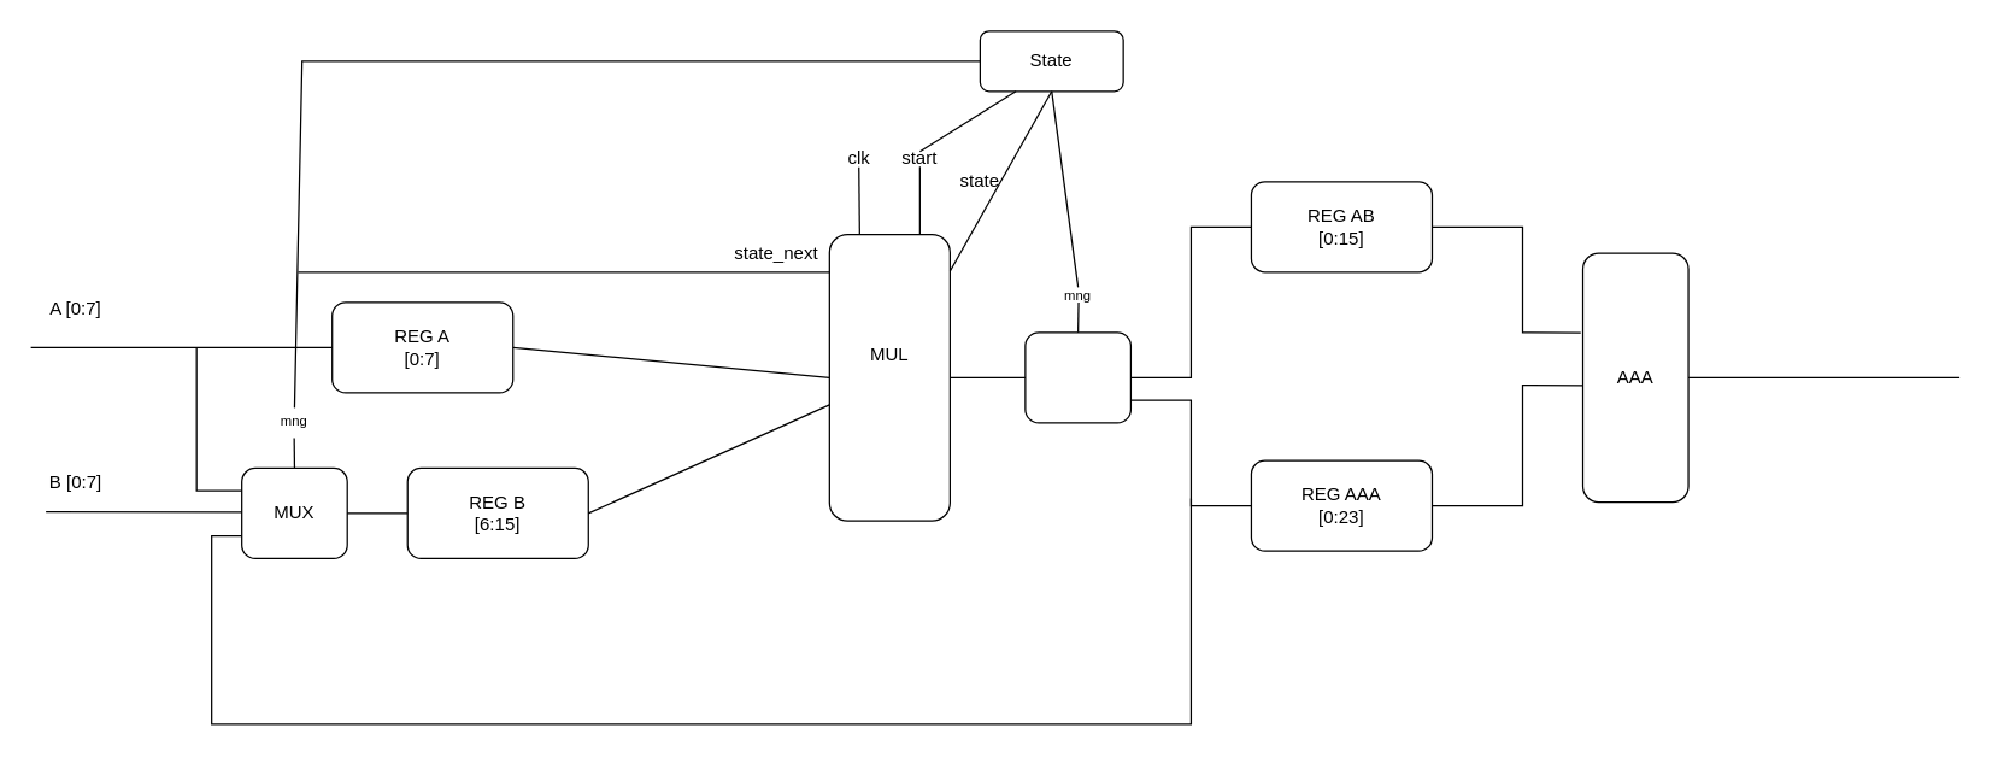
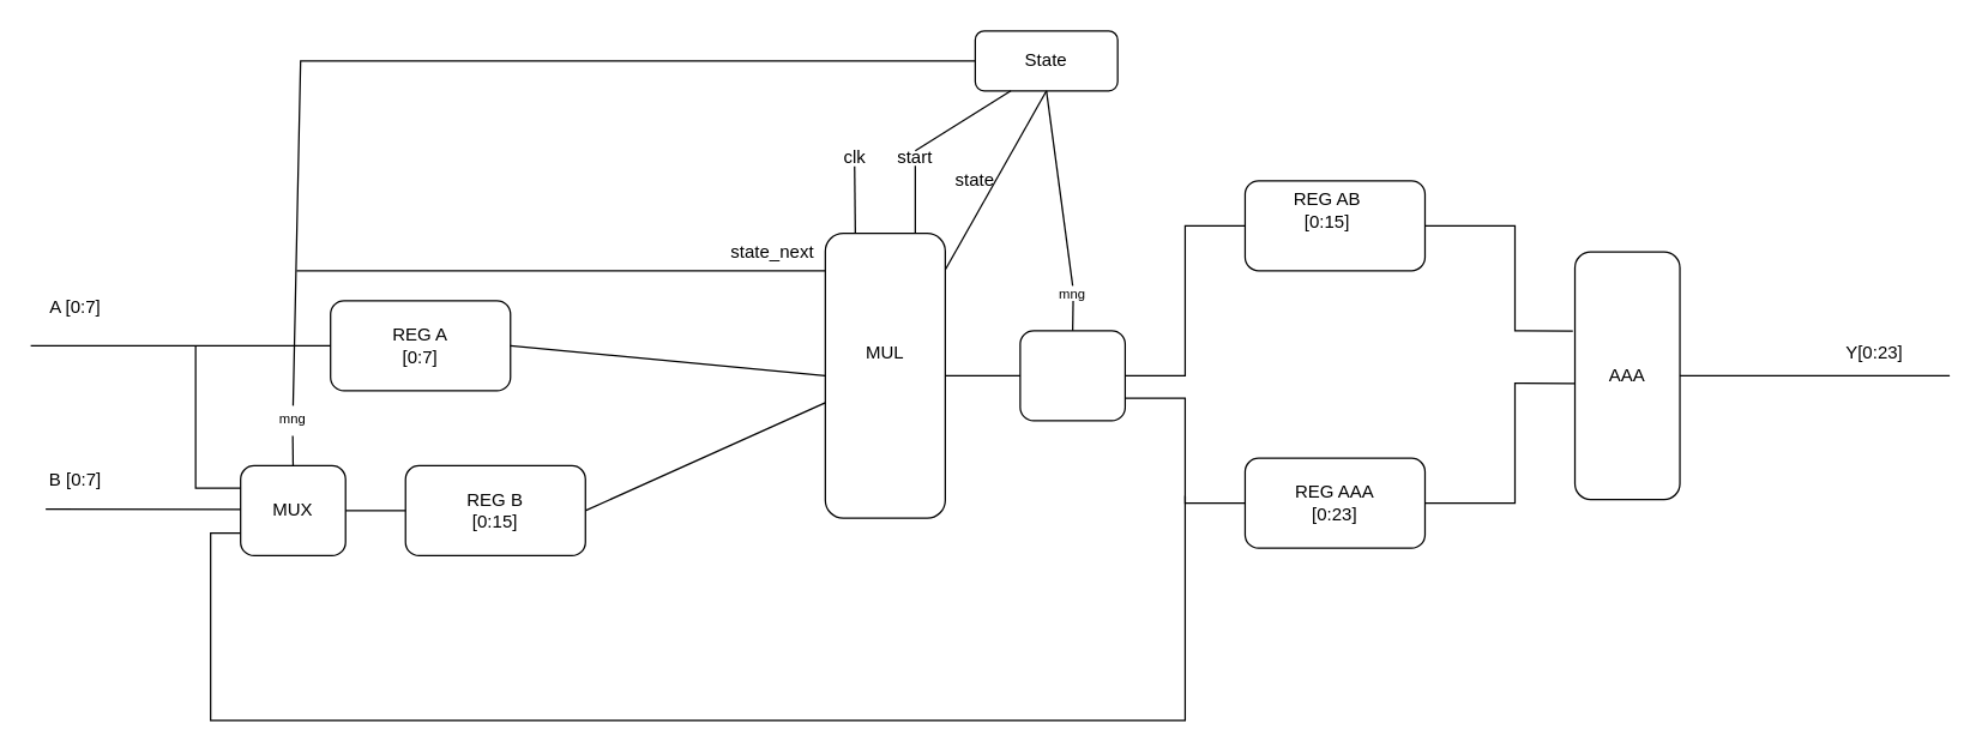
  <mxCell id="0" />
  <mxCell id="1" parent="0" />
  <mxCell id="2" value="" style="rounded=1;whiteSpace=wrap;html=1;" parent="1" vertex="1"><mxGeometry x="220" y="200" width="120" height="60" as="geometry" /></mxCell>
  <mxCell id="3" value="" style="rounded=1;whiteSpace=wrap;html=1;" parent="1" vertex="1"><mxGeometry x="270" y="310" width="120" height="60" as="geometry" /></mxCell>
  <mxCell id="4" value="" style="rounded=1;whiteSpace=wrap;html=1;" parent="1" vertex="1"><mxGeometry x="160" y="310" width="70" height="60" as="geometry" /></mxCell>
  <mxCell id="5" value="" style="rounded=1;whiteSpace=wrap;html=1;" parent="1" vertex="1"><mxGeometry x="680" y="220" width="70" height="60" as="geometry" /></mxCell>
  <mxCell id="6" value="" style="rounded=1;whiteSpace=wrap;html=1;" parent="1" vertex="1"><mxGeometry x="830" y="120" width="120" height="60" as="geometry" /></mxCell>
  <mxCell id="7" value="" style="rounded=1;whiteSpace=wrap;html=1;" parent="1" vertex="1"><mxGeometry x="830" y="305" width="120" height="60" as="geometry" /></mxCell>
  <mxCell id="8" value="" style="rounded=1;whiteSpace=wrap;html=1;" parent="1" vertex="1"><mxGeometry x="550" y="155" width="80" height="190" as="geometry" /></mxCell>
  <mxCell id="9" value="" style="rounded=1;whiteSpace=wrap;html=1;" parent="1" vertex="1"><mxGeometry x="1050" y="167.5" width="70" height="165" as="geometry" /></mxCell>
  <mxCell id="10" value="" style="endArrow=none;html=1;rounded=0;entryX=1;entryY=0.5;entryDx=0;entryDy=0;exitX=0;exitY=0.5;exitDx=0;exitDy=0;" parent="1" source="5" target="8" edge="1"><mxGeometry width="50" height="50" relative="1" as="geometry"><mxPoint x="320" y="390" as="sourcePoint" /><mxPoint x="370" y="340" as="targetPoint" /></mxGeometry></mxCell>
  <mxCell id="11" value="" style="endArrow=none;html=1;rounded=0;entryX=1;entryY=0.5;entryDx=0;entryDy=0;exitX=0;exitY=0.5;exitDx=0;exitDy=0;" parent="1" source="6" target="5" edge="1"><mxGeometry width="50" height="50" relative="1" as="geometry"><mxPoint x="320" y="390" as="sourcePoint" /><mxPoint x="370" y="340" as="targetPoint" /><Array as="points"><mxPoint x="790" y="150" /><mxPoint x="790" y="250" /></Array></mxGeometry></mxCell>
  <mxCell id="12" value="" style="endArrow=none;html=1;rounded=0;entryX=0;entryY=0.5;entryDx=0;entryDy=0;exitX=1;exitY=0.75;exitDx=0;exitDy=0;" parent="1" source="5" target="7" edge="1"><mxGeometry width="50" height="50" relative="1" as="geometry"><mxPoint x="320" y="390" as="sourcePoint" /><mxPoint x="370" y="340" as="targetPoint" /><Array as="points"><mxPoint x="790" y="265" /><mxPoint x="790" y="335" /></Array></mxGeometry></mxCell>
  <mxCell id="13" value="" style="endArrow=none;html=1;rounded=0;entryX=1;entryY=0.5;entryDx=0;entryDy=0;" parent="1" target="9" edge="1"><mxGeometry width="50" height="50" relative="1" as="geometry"><mxPoint x="1300" y="250" as="sourcePoint" /><mxPoint x="370" y="340" as="targetPoint" /></mxGeometry></mxCell>
  <mxCell id="14" value="" style="endArrow=none;html=1;rounded=0;entryX=0;entryY=0.5;entryDx=0;entryDy=0;" parent="1" target="2" edge="1"><mxGeometry width="50" height="50" relative="1" as="geometry"><mxPoint x="20" y="230" as="sourcePoint" /><mxPoint x="370" y="340" as="targetPoint" /></mxGeometry></mxCell>
  <mxCell id="15" value="" style="endArrow=none;html=1;rounded=0;entryX=0;entryY=0.5;entryDx=0;entryDy=0;" parent="1" edge="1"><mxGeometry width="50" height="50" relative="1" as="geometry"><mxPoint x="30" y="339" as="sourcePoint" /><mxPoint x="160" y="339.09" as="targetPoint" /></mxGeometry></mxCell>
  <mxCell id="16" value="" style="endArrow=none;html=1;rounded=0;entryX=0;entryY=0.5;entryDx=0;entryDy=0;exitX=1;exitY=0.5;exitDx=0;exitDy=0;" parent="1" source="4" target="3" edge="1"><mxGeometry width="50" height="50" relative="1" as="geometry"><mxPoint x="320" y="390" as="sourcePoint" /><mxPoint x="370" y="340" as="targetPoint" /></mxGeometry></mxCell>
  <mxCell id="17" value="" style="endArrow=none;html=1;rounded=0;entryX=1;entryY=0.5;entryDx=0;entryDy=0;" parent="1" source="8" target="3" edge="1"><mxGeometry width="50" height="50" relative="1" as="geometry"><mxPoint x="320" y="390" as="sourcePoint" /><mxPoint x="370" y="340" as="targetPoint" /></mxGeometry></mxCell>
  <mxCell id="18" value="" style="endArrow=none;html=1;rounded=0;entryX=1;entryY=0.5;entryDx=0;entryDy=0;exitX=0;exitY=0.5;exitDx=0;exitDy=0;" parent="1" source="8" target="2" edge="1"><mxGeometry width="50" height="50" relative="1" as="geometry"><mxPoint x="560" y="278" as="sourcePoint" /><mxPoint x="400" y="350" as="targetPoint" /></mxGeometry></mxCell>
  <mxCell id="19" value="" style="endArrow=none;html=1;rounded=0;entryX=1;entryY=0.5;entryDx=0;entryDy=0;exitX=-0.004;exitY=0.532;exitDx=0;exitDy=0;exitPerimeter=0;" parent="1" source="9" target="7" edge="1"><mxGeometry width="50" height="50" relative="1" as="geometry"><mxPoint x="1050" y="255" as="sourcePoint" /><mxPoint x="970" y="355" as="targetPoint" /><Array as="points"><mxPoint x="1010" y="255" /><mxPoint x="1010" y="335" /></Array></mxGeometry></mxCell>
  <mxCell id="20" value="" style="endArrow=none;html=1;rounded=0;entryX=-0.02;entryY=0.32;entryDx=0;entryDy=0;exitX=1;exitY=0.75;exitDx=0;exitDy=0;entryPerimeter=0;" parent="1" target="9" edge="1"><mxGeometry width="50" height="50" relative="1" as="geometry"><mxPoint x="950" y="150" as="sourcePoint" /><mxPoint x="1030" y="220" as="targetPoint" /><Array as="points"><mxPoint x="1010" y="150" /><mxPoint x="1010" y="220" /></Array></mxGeometry></mxCell>
  <mxCell id="21" value="" style="endArrow=none;html=1;rounded=0;exitX=0;exitY=0.75;exitDx=0;exitDy=0;" parent="1" source="4" edge="1"><mxGeometry width="50" height="50" relative="1" as="geometry"><mxPoint x="160" y="355" as="sourcePoint" /><mxPoint x="790" y="330" as="targetPoint" /><Array as="points"><mxPoint x="140" y="355" /><mxPoint x="140" y="480" /><mxPoint x="790" y="480" /></Array></mxGeometry></mxCell>
  <mxCell id="22" value="" style="endArrow=none;html=1;rounded=0;exitX=0.5;exitY=0;exitDx=0;exitDy=0;entryX=0.097;entryY=0.484;entryDx=0;entryDy=0;entryPerimeter=0;" parent="1" source="4" edge="1"><mxGeometry width="50" height="50" relative="1" as="geometry"><mxPoint x="180" y="300" as="sourcePoint" /><mxPoint x="194.76" y="290.08" as="targetPoint" /></mxGeometry></mxCell>
  <mxCell id="23" value="" style="endArrow=none;html=1;rounded=0;exitX=0.5;exitY=0;exitDx=0;exitDy=0;entryX=0.579;entryY=0.339;entryDx=0;entryDy=0;entryPerimeter=0;" parent="1" source="5" edge="1"><mxGeometry width="50" height="50" relative="1" as="geometry"><mxPoint x="205" y="320" as="sourcePoint" /><mxPoint x="715.32" y="200.18" as="targetPoint" /></mxGeometry></mxCell>
  <mxCell id="24" value="" style="endArrow=none;html=1;rounded=0;entryX=0.25;entryY=0;entryDx=0;entryDy=0;exitX=0.444;exitY=0.194;exitDx=0;exitDy=0;exitPerimeter=0;" parent="1" target="8" edge="1"><mxGeometry width="50" height="50" relative="1" as="geometry"><mxPoint x="569.52" y="110.28" as="sourcePoint" /><mxPoint x="450" y="150" as="targetPoint" /></mxGeometry></mxCell>
  <mxCell id="25" value="" style="endArrow=none;html=1;rounded=0;entryX=0.25;entryY=0;entryDx=0;entryDy=0;exitX=0.444;exitY=0.194;exitDx=0;exitDy=0;exitPerimeter=0;" parent="1" edge="1"><mxGeometry width="50" height="50" relative="1" as="geometry"><mxPoint x="610" y="110" as="sourcePoint" /><mxPoint x="610" y="155" as="targetPoint" /></mxGeometry></mxCell>
  <mxCell id="26" value="MUL" style="text;html=1;align=center;verticalAlign=middle;whiteSpace=wrap;rounded=0;" parent="1" vertex="1"><mxGeometry x="560" y="220" width="60" height="30" as="geometry" /></mxCell>
  <mxCell id="27" value="MUX" style="text;html=1;align=center;verticalAlign=middle;whiteSpace=wrap;rounded=0;" parent="1" vertex="1"><mxGeometry x="165" y="325" width="60" height="30" as="geometry" /></mxCell>
  <mxCell id="28" value="" style="endArrow=none;html=1;rounded=0;entryX=0;entryY=0.25;entryDx=0;entryDy=0;" parent="1" target="4" edge="1"><mxGeometry width="50" height="50" relative="1" as="geometry"><mxPoint x="130" y="230" as="sourcePoint" /><mxPoint x="450" y="150" as="targetPoint" /><Array as="points"><mxPoint x="130" y="325" /></Array></mxGeometry></mxCell>
  <mxCell id="29" value="&lt;font style=&quot;font-size: 9px;&quot;&gt;mng&lt;/font&gt;" style="text;html=1;align=center;verticalAlign=middle;whiteSpace=wrap;rounded=0;" parent="1" vertex="1"><mxGeometry x="165" y="270" width="60" height="15" as="geometry" /></mxCell>
  <mxCell id="30" value="&lt;font style=&quot;font-size: 9px;&quot;&gt;mng&lt;/font&gt;" style="text;html=1;align=center;verticalAlign=middle;whiteSpace=wrap;rounded=0;" parent="1" vertex="1"><mxGeometry x="685" y="190" width="60" height="10" as="geometry" /></mxCell>
  <mxCell id="31" value="clk" style="text;html=1;align=center;verticalAlign=middle;whiteSpace=wrap;rounded=0;" parent="1" vertex="1"><mxGeometry x="540" y="90" width="60" height="30" as="geometry" /></mxCell>
  <mxCell id="32" value="start" style="text;html=1;align=center;verticalAlign=middle;whiteSpace=wrap;rounded=0;" parent="1" vertex="1"><mxGeometry x="580" y="100" width="60" height="10" as="geometry" /></mxCell>
  <mxCell id="33" value="REG A&lt;br&gt;[0:7]" style="text;html=1;align=center;verticalAlign=middle;whiteSpace=wrap;rounded=0;" parent="1" vertex="1"><mxGeometry x="250" y="215" width="60" height="30" as="geometry" /></mxCell>
- <mxCell id="34" value="REG B&lt;br&gt;[6:15]" style="text;html=1;align=center;verticalAlign=middle;whiteSpace=wrap;rounded=0;" parent="1" vertex="1"><mxGeometry x="300" y="325" width="60" height="30" as="geometry" /></mxCell>
+ <mxCell id="34" value="REG B&lt;br&gt;[0:15]" style="text;html=1;align=center;verticalAlign=middle;whiteSpace=wrap;rounded=0;" parent="1" vertex="1"><mxGeometry x="300" y="325" width="60" height="30" as="geometry" /></mxCell>
  <mxCell id="35" value="B [0:7]" style="text;html=1;align=center;verticalAlign=middle;whiteSpace=wrap;rounded=0;" parent="1" vertex="1"><mxGeometry x="20" y="305" width="60" height="30" as="geometry" /></mxCell>
  <mxCell id="36" value="A [0:7]" style="text;html=1;align=center;verticalAlign=middle;whiteSpace=wrap;rounded=0;" parent="1" vertex="1"><mxGeometry x="20" y="190" width="60" height="30" as="geometry" /></mxCell>
  <mxCell id="37" value="REG AAA&lt;br&gt;[0:23]" style="text;html=1;align=center;verticalAlign=middle;whiteSpace=wrap;rounded=0;" parent="1" vertex="1"><mxGeometry x="860" y="320" width="60" height="30" as="geometry" /></mxCell>
- <mxCell id="38" value="REG AB&lt;br&gt;[0:15]" style="text;html=1;align=center;verticalAlign=middle;whiteSpace=wrap;rounded=0;" parent="1" vertex="1"><mxGeometry x="860" y="135" width="60" height="30" as="geometry" /></mxCell>
+ <mxCell id="38" value="REG AB&lt;br&gt;[0:15]" style="text;html=1;align=center;verticalAlign=middle;whiteSpace=wrap;rounded=0;" parent="1" vertex="1"><mxGeometry x="855" y="125" width="60" height="30" as="geometry" /></mxCell>
  <mxCell id="39" value="AAA" style="text;html=1;align=center;verticalAlign=middle;whiteSpace=wrap;rounded=0;" parent="1" vertex="1"><mxGeometry x="1055" y="235" width="60" height="30" as="geometry" /></mxCell>
+ <mxCell id="40" value="Y[0:23]" style="text;html=1;align=center;verticalAlign=middle;whiteSpace=wrap;rounded=0;" parent="1" vertex="1"><mxGeometry x="1220" y="220" width="60" height="30" as="geometry" /></mxCell>
  <mxCell id="41" value="State" style="rounded=1;whiteSpace=wrap;html=1;" vertex="1" parent="1"><mxGeometry x="650" y="20" width="95" height="40" as="geometry" /></mxCell>
  <mxCell id="42" value="" style="endArrow=none;html=1;rounded=0;entryX=0.25;entryY=1;entryDx=0;entryDy=0;exitX=0.5;exitY=0;exitDx=0;exitDy=0;" edge="1" parent="1" source="32" target="41"><mxGeometry width="50" height="50" relative="1" as="geometry"><mxPoint x="620" y="280" as="sourcePoint" /><mxPoint x="670" y="230" as="targetPoint" /></mxGeometry></mxCell>
  <mxCell id="43" value="" style="endArrow=none;html=1;rounded=0;entryX=0.5;entryY=1;entryDx=0;entryDy=0;exitX=0.5;exitY=0;exitDx=0;exitDy=0;" edge="1" parent="1" source="30" target="41"><mxGeometry width="50" height="50" relative="1" as="geometry"><mxPoint x="600" y="200" as="sourcePoint" /><mxPoint x="650" y="150" as="targetPoint" /></mxGeometry></mxCell>
  <mxCell id="44" value="" style="endArrow=none;html=1;rounded=0;entryX=0;entryY=0.5;entryDx=0;entryDy=0;exitX=0.5;exitY=0;exitDx=0;exitDy=0;" edge="1" parent="1" source="29" target="41"><mxGeometry width="50" height="50" relative="1" as="geometry"><mxPoint x="560" y="250" as="sourcePoint" /><mxPoint x="610" y="200" as="targetPoint" /><Array as="points"><mxPoint x="200" y="40" /></Array></mxGeometry></mxCell>
  <mxCell id="45" value="" style="endArrow=none;html=1;rounded=0;entryX=0.5;entryY=1;entryDx=0;entryDy=0;" edge="1" parent="1" source="8" target="41"><mxGeometry width="50" height="50" relative="1" as="geometry"><mxPoint x="420" y="250" as="sourcePoint" /><mxPoint x="470" y="200" as="targetPoint" /></mxGeometry></mxCell>
  <mxCell id="46" value="state" style="text;html=1;align=center;verticalAlign=middle;whiteSpace=wrap;rounded=0;" vertex="1" parent="1"><mxGeometry x="620" y="105" width="60" height="30" as="geometry" /></mxCell>
  <mxCell id="47" value="" style="endArrow=none;html=1;rounded=0;entryX=0.033;entryY=0.132;entryDx=0;entryDy=0;entryPerimeter=0;" edge="1" parent="1"><mxGeometry width="50" height="50" relative="1" as="geometry"><mxPoint x="197.36" y="180" as="sourcePoint" /><mxPoint x="550" y="180.08" as="targetPoint" /></mxGeometry></mxCell>
  <mxCell id="48" value="state_next" style="text;html=1;align=center;verticalAlign=middle;whiteSpace=wrap;rounded=0;" vertex="1" parent="1"><mxGeometry x="490" y="155" width="50" height="25" as="geometry" /></mxCell>
